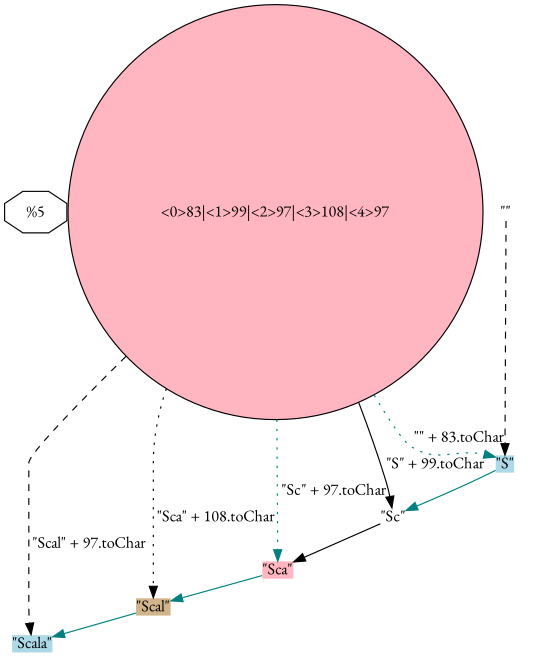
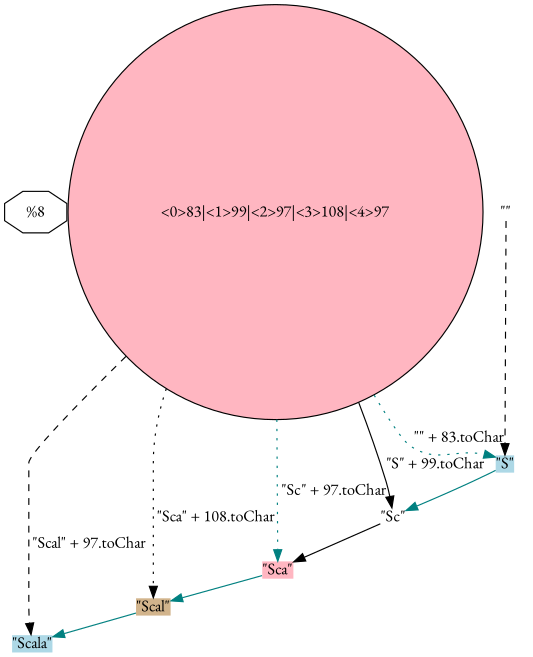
  digraph {
    nodesep=0
    ranksep=0
    fontname="EB Garamond"
    node [style=filled fillcolor=white shape=none fontname="EB Garamond" margin=0]
    edge [color=teal style=solid fontname="EB Garamond"]
-   "%5" [shape=octagon margin=""]
+   "%5" [shape=octagon label="%8" margin=""]
    n2 [label="<0>83|<1>99|<2>97|<3>108|<4>97" width=5 fillcolor=lightpink shape=circle margin=""]
    n3 [height=0 label="\"S\"" width=0 fillcolor=lightblue]
    n4 [height=0 label="\"Sc\"" width=0]
    n5 [height=0 label="\"Sca\"" width=0 fillcolor=lightpink]
    n6 [height=0 label="\"Scal\"" width=0 fillcolor=tan]
    n7 [height=0 label="\"Scala\"" width=0 fillcolor=lightblue]
    n8 [height=0 label="\"\"" margin="0.2,0" width=0]
    n2 -> n3 [label=" \"\" + 83.toChar" tailport="0:s" style=dotted]
    n2 -> n4 [label=" \"S\" + 99.toChar" tailport="1:s" color=black]
    n2 -> n5 [label=" \"Sc\" + 97.toChar" tailport="2:s" style=dotted]
    n2 -> n6 [label=" \"Sca\" + 108.toChar" tailport="3:s" color=black style=dotted]
    n2 -> n7 [label=" \"Scal\" + 97.toChar" tailport="4:s" color=black style=dashed]
    n3 -> n4
    n4 -> n5 [color=black]
    n5 -> n6
    n6 -> n7
    n8 -> n3 [color=black style=dashed]
  }
